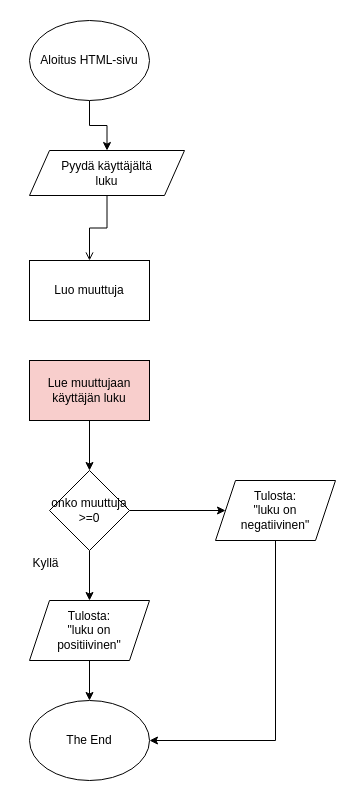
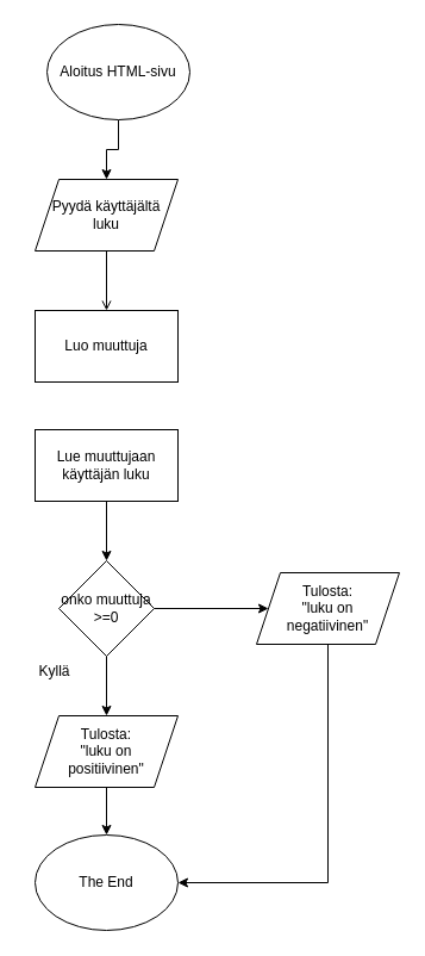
  <mxCell id="0" />
  <mxCell id="1" parent="0" />
  <mxCell id="2" value="" style="edgeStyle=orthogonalEdgeStyle;rounded=0;orthogonalLoop=1;jettySize=auto;html=1;" edge="1" parent="1" source="3" target="5"><mxGeometry relative="1" as="geometry" /></mxCell>
- <mxCell id="3" value="Aloitus HTML-sivu" style="ellipse;whiteSpace=wrap;html=1;" vertex="1" parent="1"><mxGeometry x="29" y="20" width="120" height="80" as="geometry" /></mxCell>
+ <mxCell id="3" value="Aloitus HTML-sivu" style="ellipse;whiteSpace=wrap;html=1;" vertex="1" parent="1"><mxGeometry x="39" y="20" width="120" height="80" as="geometry" /></mxCell>
  <mxCell id="4" value="" style="edgeStyle=orthogonalEdgeStyle;rounded=0;orthogonalLoop=1;jettySize=auto;html=1;endArrow=open;" edge="1" parent="1" source="5" target="6"><mxGeometry relative="1" as="geometry" /></mxCell>
- <mxCell id="5" value="&lt;div&gt;Pyydä käyttäjältä&lt;/div&gt;&lt;div&gt;luku&lt;br&gt;&lt;/div&gt;" style="shape=parallelogram;perimeter=parallelogramPerimeter;whiteSpace=wrap;html=1;fixedSize=1;" vertex="1" parent="1"><mxGeometry x="29" y="150" width="155" height="45" as="geometry" /></mxCell>
+ <mxCell id="5" value="&lt;div&gt;Pyydä käyttäjältä&lt;/div&gt;&lt;div&gt;luku&lt;br&gt;&lt;/div&gt;" style="shape=parallelogram;perimeter=parallelogramPerimeter;whiteSpace=wrap;html=1;fixedSize=1;" vertex="1" parent="1"><mxGeometry x="29" y="150" width="120" height="60" as="geometry" /></mxCell>
  <mxCell id="6" value="Luo muuttuja" style="rounded=0;whiteSpace=wrap;html=1;" vertex="1" parent="1"><mxGeometry x="29" y="260" width="120" height="60" as="geometry" /></mxCell>
  <mxCell id="7" value="" style="edgeStyle=orthogonalEdgeStyle;rounded=0;orthogonalLoop=1;jettySize=auto;html=1;" edge="1" parent="1" source="8" target="11"><mxGeometry relative="1" as="geometry" /></mxCell>
- <mxCell id="8" value="&lt;div&gt;Lue muuttujaan&lt;/div&gt;&lt;div&gt;käyttäjän luku&lt;br&gt;&lt;/div&gt;" style="rounded=0;whiteSpace=wrap;html=1;fillColor=#f8cecc;" vertex="1" parent="1"><mxGeometry x="29" y="360" width="120" height="60" as="geometry" /></mxCell>
+ <mxCell id="8" value="&lt;div&gt;Lue muuttujaan&lt;/div&gt;&lt;div&gt;käyttäjän luku&lt;br&gt;&lt;/div&gt;" style="rounded=0;whiteSpace=wrap;html=1;" vertex="1" parent="1"><mxGeometry x="29" y="360" width="120" height="60" as="geometry" /></mxCell>
  <mxCell id="9" value="" style="edgeStyle=orthogonalEdgeStyle;rounded=0;orthogonalLoop=1;jettySize=auto;html=1;" edge="1" parent="1" source="11" target="13"><mxGeometry relative="1" as="geometry" /></mxCell>
  <mxCell id="10" value="" style="edgeStyle=orthogonalEdgeStyle;rounded=0;orthogonalLoop=1;jettySize=auto;html=1;" edge="1" parent="1" source="11" target="12"><mxGeometry relative="1" as="geometry" /></mxCell>
  <mxCell id="11" value="&lt;div&gt;onko muuttuja&lt;/div&gt;&lt;div&gt;&amp;gt;=0&lt;br&gt;&lt;/div&gt;" style="rhombus;whiteSpace=wrap;html=1;" vertex="1" parent="1"><mxGeometry x="49" y="470" width="80" height="80" as="geometry" /></mxCell>
  <mxCell id="12" value="Tulosta:&lt;br&gt;&quot;luku on&lt;br&gt;positiivinen&quot;" style="shape=parallelogram;perimeter=parallelogramPerimeter;whiteSpace=wrap;html=1;fixedSize=1;" vertex="1" parent="1"><mxGeometry x="29" y="600" width="120" height="60" as="geometry" /></mxCell>
  <mxCell id="13" value="Tulosta:&lt;br&gt;&quot;luku on&lt;br&gt;negatiivinen&quot;" style="shape=parallelogram;perimeter=parallelogramPerimeter;whiteSpace=wrap;html=1;fixedSize=1;" vertex="1" parent="1"><mxGeometry x="215" y="480" width="120" height="60" as="geometry" /></mxCell>
  <mxCell id="14" value="The End" style="ellipse;whiteSpace=wrap;html=1;" vertex="1" parent="1"><mxGeometry x="29" y="700" width="120" height="80" as="geometry" /></mxCell>
  <mxCell id="15" value="" style="endArrow=classic;html=1;rounded=0;entryX=0.5;entryY=0;entryDx=0;entryDy=0;" edge="1" parent="1" target="14"><mxGeometry width="50" height="50" relative="1" as="geometry"><mxPoint x="89" y="660" as="sourcePoint" /><mxPoint x="139" y="610" as="targetPoint" /></mxGeometry></mxCell>
  <mxCell id="16" value="" style="endArrow=classic;html=1;rounded=0;entryX=1;entryY=0.5;entryDx=0;entryDy=0;" edge="1" parent="1" target="14"><mxGeometry width="50" height="50" relative="1" as="geometry"><mxPoint x="275" y="540" as="sourcePoint" /><mxPoint x="275" y="740" as="targetPoint" /><Array as="points"><mxPoint x="275" y="740" /></Array></mxGeometry></mxCell>
  <mxCell id="17" value="Kyllä" style="text;html=1;align=center;verticalAlign=middle;resizable=0;points=[];autosize=1;strokeColor=none;fillColor=none;" vertex="1" parent="1"><mxGeometry x="20" y="548" width="50" height="30" as="geometry" /></mxCell>
